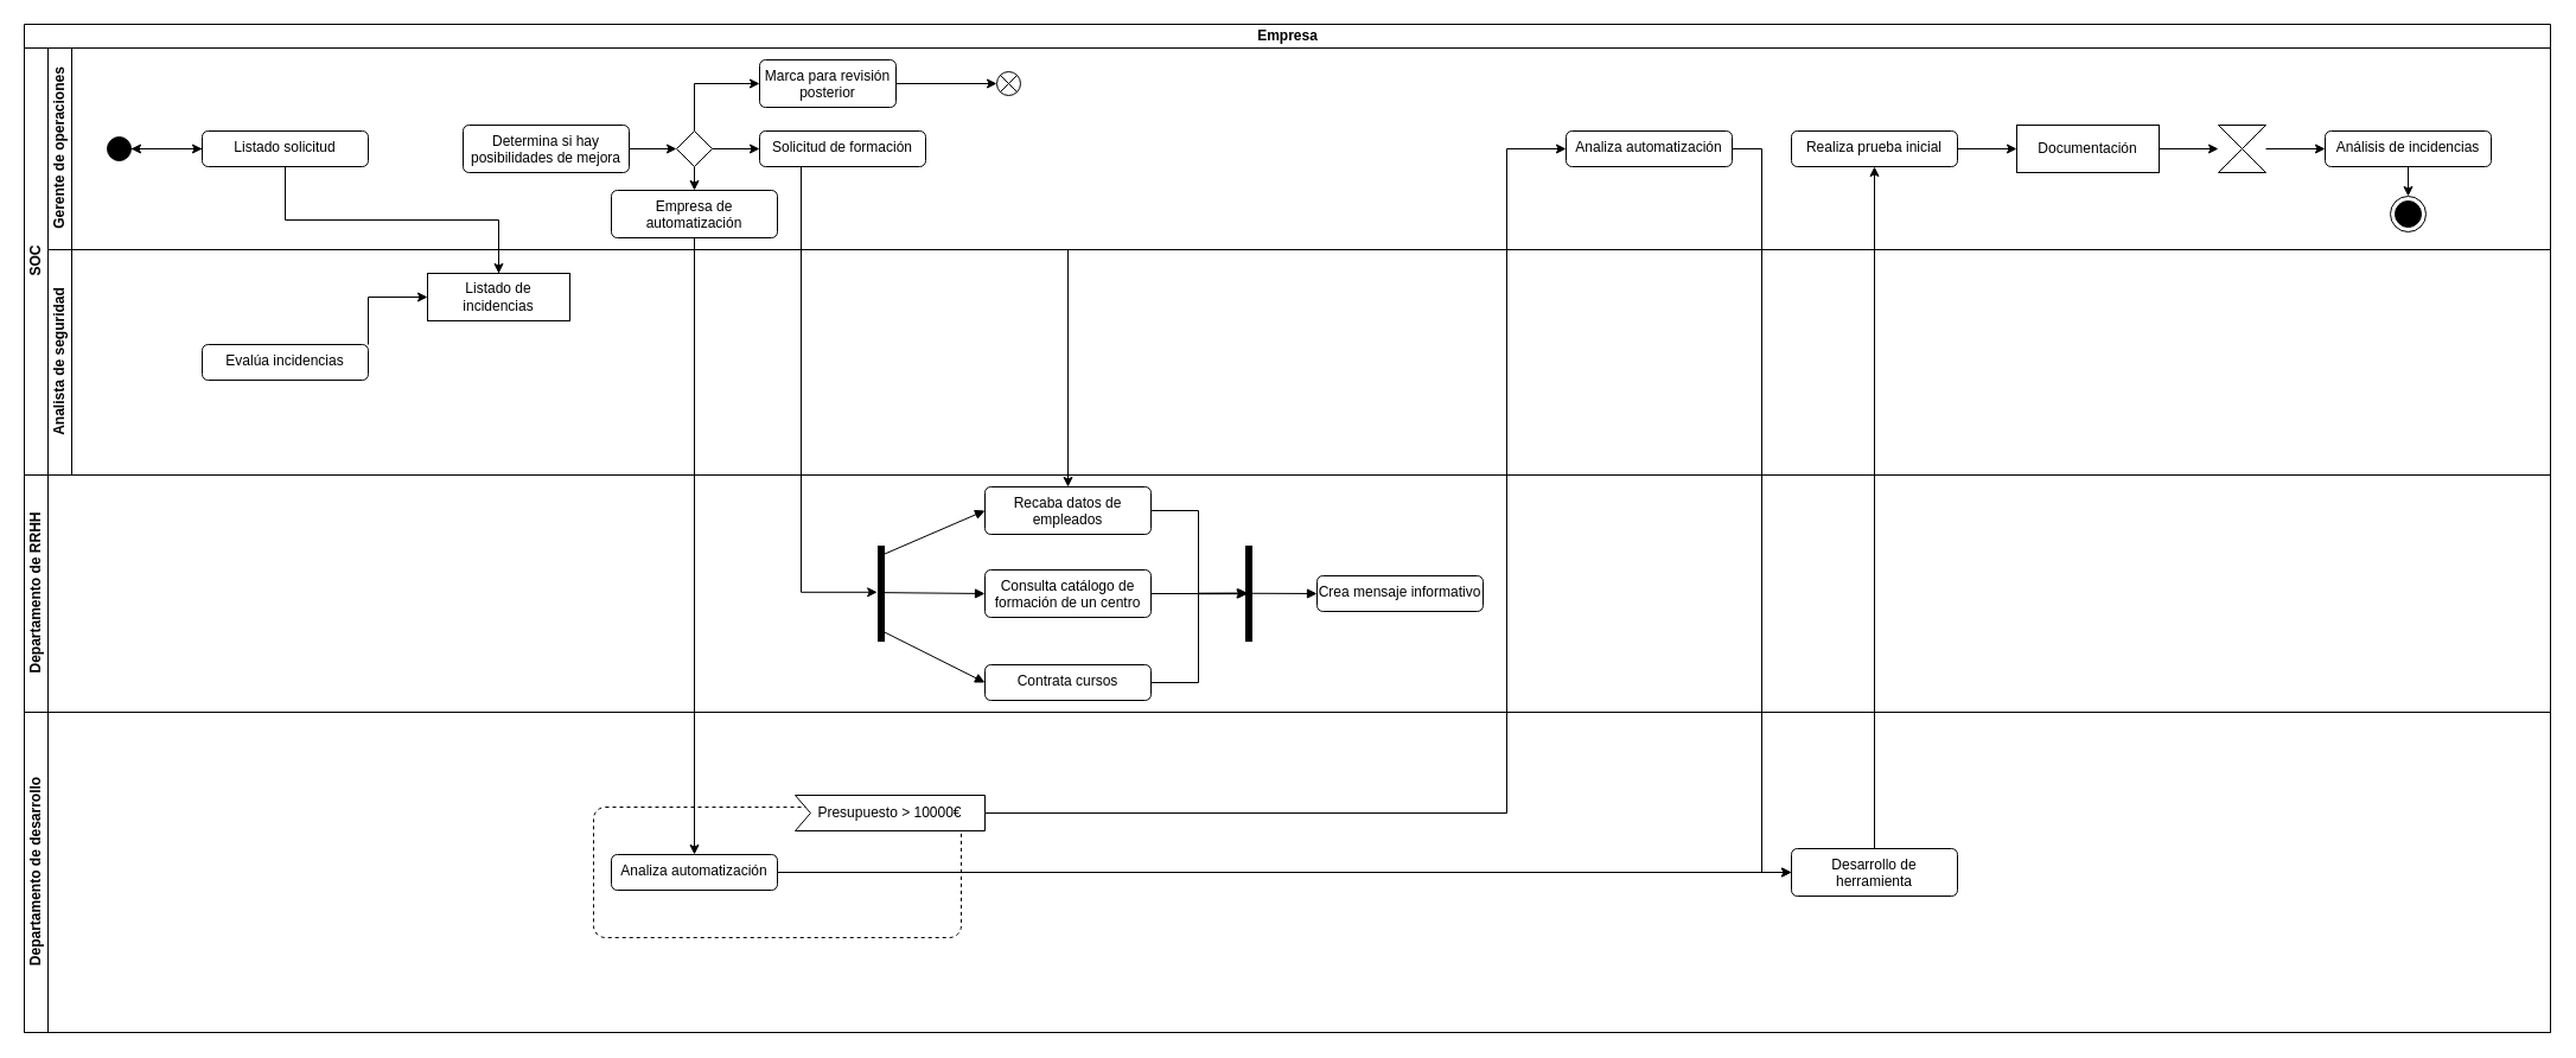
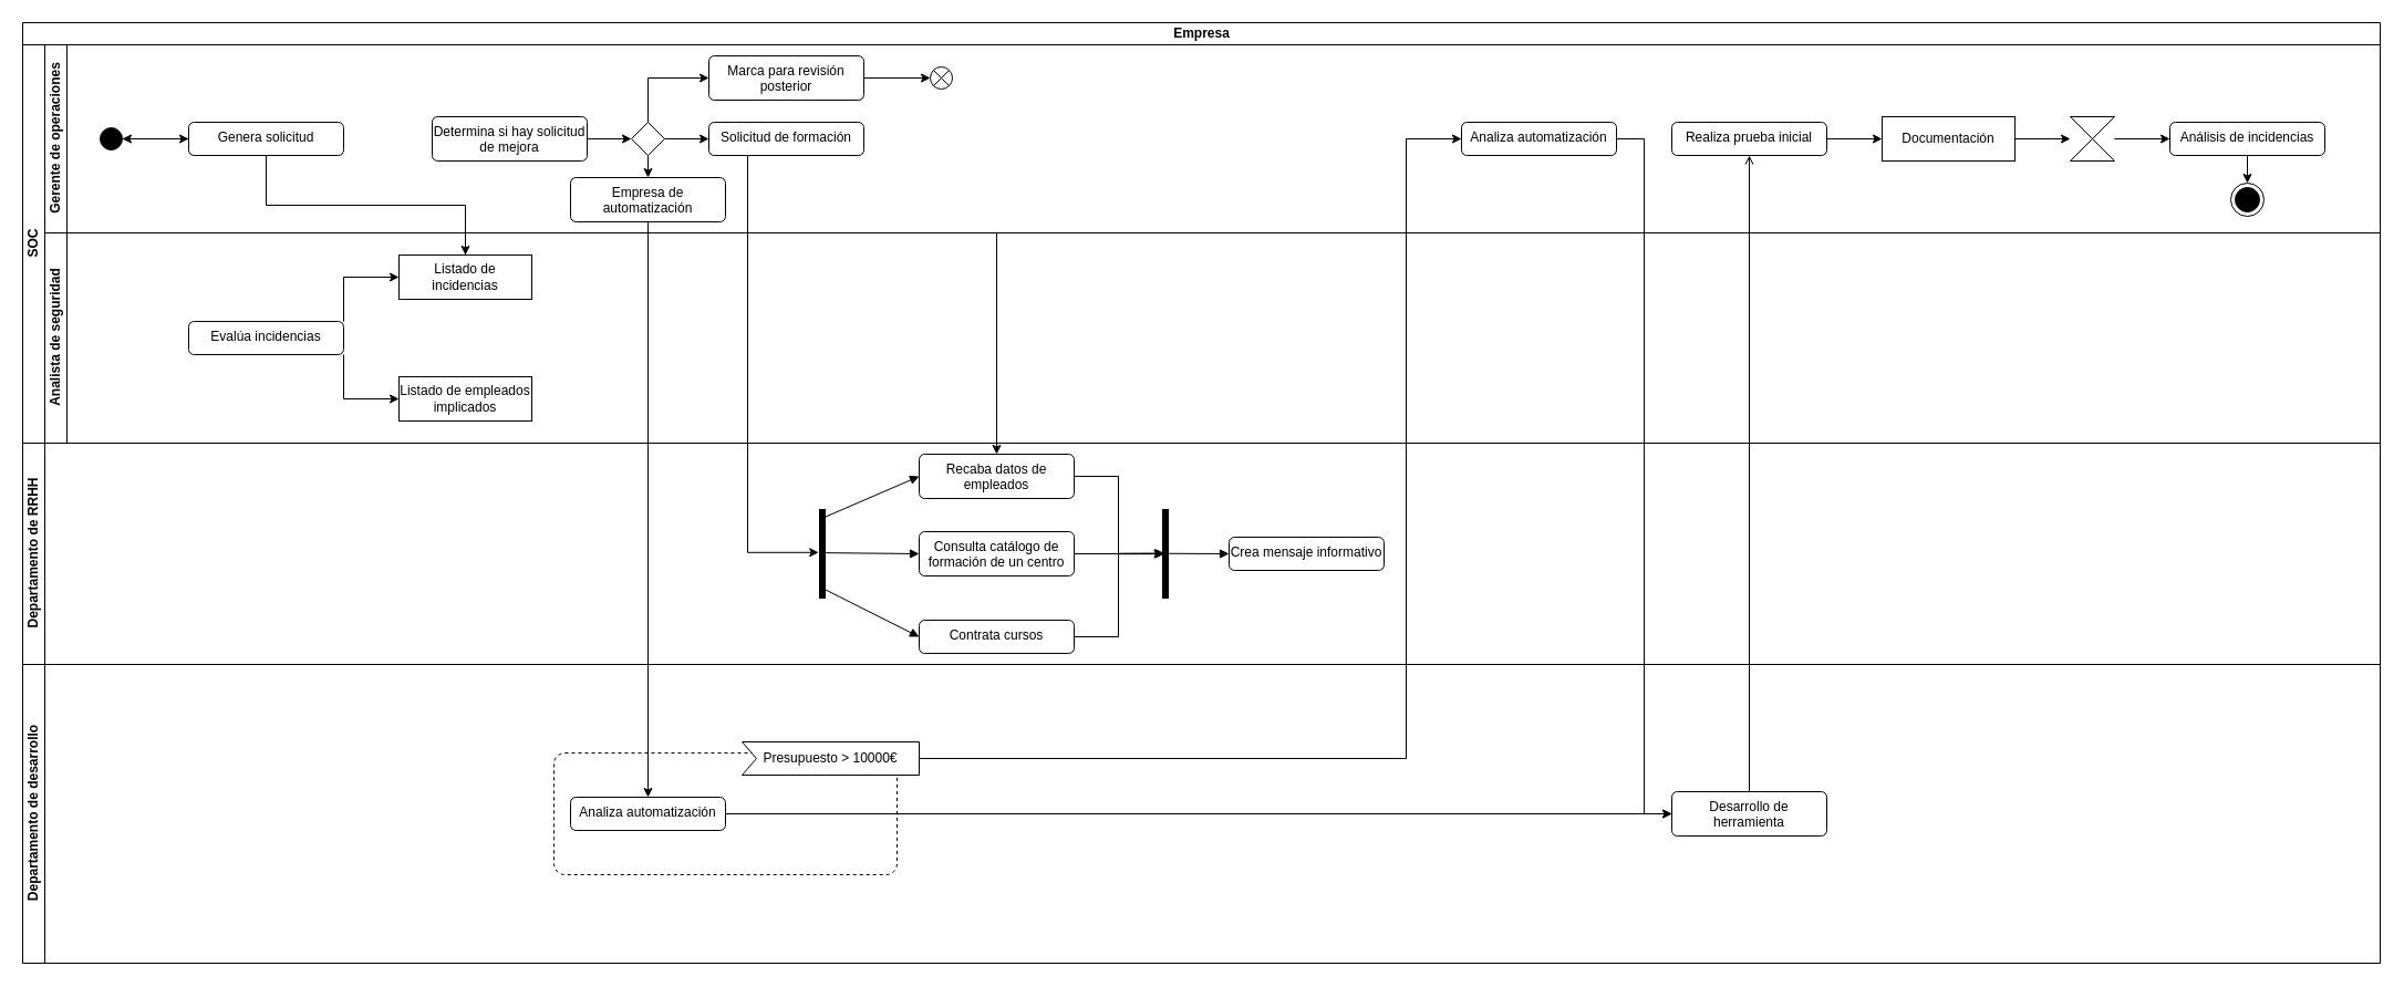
  <mxCell id="0" />
  <mxCell id="1" parent="0" />
  <mxCell id="2" value="Empresa" style="swimlane;childLayout=stackLayout;resizeParent=1;resizeParentMax=0;horizontal=1;startSize=20;horizontalStack=0;html=1;" parent="1" vertex="1"><mxGeometry x="20" y="20" width="2130" height="850" as="geometry" /></mxCell>
  <mxCell id="3" value="SOC" style="swimlane;startSize=20;horizontal=0;html=1;" parent="2" vertex="1"><mxGeometry y="20" width="2130" height="360" as="geometry" /></mxCell>
  <mxCell id="4" value="Departamento de RRHH" style="swimlane;startSize=20;horizontal=0;html=1;" parent="2" vertex="1"><mxGeometry y="380" width="2130" height="200" as="geometry" /></mxCell>
  <mxCell id="5" value="Recaba datos de empleados" style="html=1;align=center;verticalAlign=top;rounded=1;absoluteArcSize=1;arcSize=10;dashed=0;whiteSpace=wrap;" parent="4" vertex="1"><mxGeometry x="810" y="10" width="140" height="40" as="geometry" /></mxCell>
  <mxCell id="6" value="Consulta catálogo de formación de un centro" style="html=1;align=center;verticalAlign=top;rounded=1;absoluteArcSize=1;arcSize=10;dashed=0;whiteSpace=wrap;" parent="4" vertex="1"><mxGeometry x="810" y="80" width="140" height="40" as="geometry" /></mxCell>
  <mxCell id="7" value="Contrata cursos" style="html=1;align=center;verticalAlign=top;rounded=1;absoluteArcSize=1;arcSize=10;dashed=0;whiteSpace=wrap;" parent="4" vertex="1"><mxGeometry x="810" y="160" width="140" height="30" as="geometry" /></mxCell>
  <mxCell id="8" value="" style="html=1;points=[];perimeter=orthogonalPerimeter;fillColor=strokeColor;" parent="4" vertex="1"><mxGeometry x="1030" y="60" width="5" height="80" as="geometry" /></mxCell>
  <mxCell id="9" value="Crea mensaje informativo" style="html=1;align=center;verticalAlign=top;rounded=1;absoluteArcSize=1;arcSize=10;dashed=0;whiteSpace=wrap;" parent="4" vertex="1"><mxGeometry x="1090" y="85" width="140" height="30" as="geometry" /></mxCell>
  <mxCell id="10" value="" style="html=1;points=[];perimeter=orthogonalPerimeter;fillColor=strokeColor;" parent="4" vertex="1"><mxGeometry x="720" y="60" width="5" height="80" as="geometry" /></mxCell>
  <mxCell id="11" value="" style="html=1;verticalAlign=bottom;labelBackgroundColor=none;endArrow=block;endFill=1;rounded=0;exitX=0.298;exitY=0.103;exitDx=0;exitDy=0;exitPerimeter=0;entryX=0;entryY=0.5;entryDx=0;entryDy=0;" parent="4" source="10" target="5" edge="1"><mxGeometry width="160" relative="1" as="geometry"><mxPoint x="810" y="-60" as="sourcePoint" /><mxPoint x="970" y="-60" as="targetPoint" /></mxGeometry></mxCell>
  <mxCell id="12" value="" style="html=1;verticalAlign=bottom;labelBackgroundColor=none;endArrow=block;endFill=1;rounded=0;exitX=0.769;exitY=0.897;exitDx=0;exitDy=0;exitPerimeter=0;entryX=0;entryY=0.5;entryDx=0;entryDy=0;" parent="4" source="10" target="7" edge="1"><mxGeometry width="160" relative="1" as="geometry"><mxPoint x="731" y="78" as="sourcePoint" /><mxPoint x="820" y="40" as="targetPoint" /></mxGeometry></mxCell>
  <mxCell id="13" value="" style="html=1;verticalAlign=bottom;labelBackgroundColor=none;endArrow=block;endFill=1;rounded=0;exitX=0.556;exitY=0.489;exitDx=0;exitDy=0;exitPerimeter=0;entryX=0;entryY=0.5;entryDx=0;entryDy=0;" parent="4" source="10" target="6" edge="1"><mxGeometry width="160" relative="1" as="geometry"><mxPoint x="741" y="88" as="sourcePoint" /><mxPoint x="830" y="50" as="targetPoint" /></mxGeometry></mxCell>
  <mxCell id="14" value="" style="html=1;verticalAlign=bottom;labelBackgroundColor=none;endArrow=block;endFill=1;rounded=0;exitX=0.733;exitY=0.497;exitDx=0;exitDy=0;exitPerimeter=0;entryX=0;entryY=0.5;entryDx=0;entryDy=0;" parent="4" source="8" target="9" edge="1"><mxGeometry width="160" relative="1" as="geometry"><mxPoint x="751" y="98" as="sourcePoint" /><mxPoint x="840" y="60" as="targetPoint" /></mxGeometry></mxCell>
  <mxCell id="15" style="edgeStyle=orthogonalEdgeStyle;rounded=0;orthogonalLoop=1;jettySize=auto;html=1;exitX=1;exitY=0.5;exitDx=0;exitDy=0;entryX=0.4;entryY=0.497;entryDx=0;entryDy=0;entryPerimeter=0;" parent="4" source="6" target="8" edge="1"><mxGeometry relative="1" as="geometry" /></mxCell>
  <mxCell id="16" style="edgeStyle=orthogonalEdgeStyle;rounded=0;orthogonalLoop=1;jettySize=auto;html=1;exitX=1;exitY=0.5;exitDx=0;exitDy=0;entryX=0.124;entryY=0.496;entryDx=0;entryDy=0;entryPerimeter=0;" parent="4" source="5" target="8" edge="1"><mxGeometry relative="1" as="geometry" /></mxCell>
  <mxCell id="17" style="edgeStyle=orthogonalEdgeStyle;rounded=0;orthogonalLoop=1;jettySize=auto;html=1;exitX=1;exitY=0.5;exitDx=0;exitDy=0;entryX=0.124;entryY=0.502;entryDx=0;entryDy=0;entryPerimeter=0;" parent="4" source="7" target="8" edge="1"><mxGeometry relative="1" as="geometry" /></mxCell>
  <mxCell id="18" value="Departamento de desarrollo" style="swimlane;startSize=20;horizontal=0;html=1;" parent="2" vertex="1"><mxGeometry y="580" width="2130" height="270" as="geometry" /></mxCell>
  <mxCell id="19" value="" style="html=1;align=center;verticalAlign=top;rounded=1;absoluteArcSize=1;arcSize=20;dashed=1;whiteSpace=wrap;" parent="18" vertex="1"><mxGeometry x="480" y="80" width="310" height="110" as="geometry" /></mxCell>
  <mxCell id="20" style="edgeStyle=orthogonalEdgeStyle;rounded=0;orthogonalLoop=1;jettySize=auto;html=1;exitX=1;exitY=0.5;exitDx=0;exitDy=0;entryX=0;entryY=0.5;entryDx=0;entryDy=0;" edge="1" parent="18" source="21" target="23"><mxGeometry relative="1" as="geometry" /></mxCell>
  <mxCell id="21" value="Analiza automatización" style="html=1;align=center;verticalAlign=top;rounded=1;absoluteArcSize=1;arcSize=10;dashed=0;whiteSpace=wrap;" parent="18" vertex="1"><mxGeometry x="495" y="120" width="140" height="30" as="geometry" /></mxCell>
  <mxCell id="22" value="Presupuesto &amp;gt; 10000€" style="html=1;shape=mxgraph.infographic.ribbonSimple;notch1=12.95;notch2=0;align=center;verticalAlign=middle;fontSize=12;fontStyle=0;flipH=1;fillColor=#FFFFFF;whiteSpace=wrap;direction=west;" parent="18" vertex="1"><mxGeometry x="650" y="70" width="160" height="30" as="geometry" /></mxCell>
  <mxCell id="23" value="Desarrollo de herramienta" style="html=1;align=center;verticalAlign=top;rounded=1;absoluteArcSize=1;arcSize=10;dashed=0;whiteSpace=wrap;" vertex="1" parent="18"><mxGeometry x="1490" y="115" width="140" height="40" as="geometry" /></mxCell>
  <mxCell id="24" value="" style="swimlane;childLayout=stackLayout;resizeParent=1;resizeParentMax=0;horizontal=0;startSize=0;horizontalStack=0;html=1;" parent="1" vertex="1"><mxGeometry x="40" y="40" width="2110" height="360" as="geometry" /></mxCell>
  <mxCell id="25" value="Gerente de operaciones" style="swimlane;startSize=20;horizontal=0;html=1;" parent="24" vertex="1"><mxGeometry width="2110" height="170" as="geometry" /></mxCell>
  <mxCell id="26" value="" style="edgeStyle=orthogonalEdgeStyle;rounded=0;orthogonalLoop=1;jettySize=auto;html=1;" edge="1" parent="25" source="27" target="29"><mxGeometry relative="1" as="geometry" /></mxCell>
- <mxCell id="27" value="Listado solicitud" style="html=1;align=center;verticalAlign=top;rounded=1;absoluteArcSize=1;arcSize=10;dashed=0;whiteSpace=wrap;" parent="25" vertex="1"><mxGeometry x="130" y="70" width="140" height="30" as="geometry" /></mxCell>
+ <mxCell id="27" value="Genera solicitud" style="html=1;align=center;verticalAlign=top;rounded=1;absoluteArcSize=1;arcSize=10;dashed=0;whiteSpace=wrap;" parent="25" vertex="1"><mxGeometry x="130" y="70" width="140" height="30" as="geometry" /></mxCell>
  <mxCell id="28" style="edgeStyle=orthogonalEdgeStyle;rounded=0;orthogonalLoop=1;jettySize=auto;html=1;exitX=1;exitY=0.5;exitDx=0;exitDy=0;entryX=0;entryY=0.5;entryDx=0;entryDy=0;" parent="25" source="29" target="27" edge="1"><mxGeometry relative="1" as="geometry" /></mxCell>
  <mxCell id="29" value="" style="ellipse;fillColor=strokeColor;html=1;" parent="25" vertex="1"><mxGeometry x="50" y="75" width="20" height="20" as="geometry" /></mxCell>
  <mxCell id="30" style="edgeStyle=orthogonalEdgeStyle;rounded=0;orthogonalLoop=1;jettySize=auto;html=1;exitX=1;exitY=0.5;exitDx=0;exitDy=0;entryX=0;entryY=0.5;entryDx=0;entryDy=0;" parent="25" source="31" target="35" edge="1"><mxGeometry relative="1" as="geometry" /></mxCell>
- <mxCell id="31" value="Determina si hay posibilidades de mejora" style="html=1;align=center;verticalAlign=top;rounded=1;absoluteArcSize=1;arcSize=10;dashed=0;whiteSpace=wrap;" parent="25" vertex="1"><mxGeometry x="350" y="65" width="140" height="40" as="geometry" /></mxCell>
+ <mxCell id="31" value="Determina si hay solicitud de mejora" style="html=1;align=center;verticalAlign=top;rounded=1;absoluteArcSize=1;arcSize=10;dashed=0;whiteSpace=wrap;" parent="25" vertex="1"><mxGeometry x="350" y="65" width="140" height="40" as="geometry" /></mxCell>
  <mxCell id="32" style="edgeStyle=orthogonalEdgeStyle;rounded=0;orthogonalLoop=1;jettySize=auto;html=1;exitX=0.5;exitY=0;exitDx=0;exitDy=0;entryX=0;entryY=0.5;entryDx=0;entryDy=0;" parent="25" source="35" target="37" edge="1"><mxGeometry relative="1" as="geometry" /></mxCell>
  <mxCell id="33" style="edgeStyle=orthogonalEdgeStyle;rounded=0;orthogonalLoop=1;jettySize=auto;html=1;exitX=1;exitY=0.5;exitDx=0;exitDy=0;entryX=0;entryY=0.5;entryDx=0;entryDy=0;" parent="25" source="35" target="39" edge="1"><mxGeometry relative="1" as="geometry" /></mxCell>
  <mxCell id="34" style="edgeStyle=orthogonalEdgeStyle;rounded=0;orthogonalLoop=1;jettySize=auto;html=1;exitX=0.5;exitY=1;exitDx=0;exitDy=0;entryX=0.5;entryY=0;entryDx=0;entryDy=0;" parent="25" source="35" target="40" edge="1"><mxGeometry relative="1" as="geometry" /></mxCell>
  <mxCell id="35" value="" style="rhombus;" parent="25" vertex="1"><mxGeometry x="530" y="70" width="30" height="30" as="geometry" /></mxCell>
  <mxCell id="36" style="edgeStyle=orthogonalEdgeStyle;rounded=0;orthogonalLoop=1;jettySize=auto;html=1;exitX=1;exitY=0.5;exitDx=0;exitDy=0;entryX=0;entryY=0.5;entryDx=0;entryDy=0;" parent="25" source="37" target="38" edge="1"><mxGeometry relative="1" as="geometry" /></mxCell>
- <mxCell id="37" value="Marca para revisión posterior" style="html=1;align=center;verticalAlign=top;rounded=1;absoluteArcSize=1;arcSize=10;dashed=0;whiteSpace=wrap;" parent="25" vertex="1"><mxGeometry x="600" y="10" width="115" height="40" as="geometry" /></mxCell>
+ <mxCell id="37" value="Marca para revisión posterior" style="html=1;align=center;verticalAlign=top;rounded=1;absoluteArcSize=1;arcSize=10;dashed=0;whiteSpace=wrap;" parent="25" vertex="1"><mxGeometry x="600" y="10" width="140" height="40" as="geometry" /></mxCell>
  <mxCell id="38" value="" style="shape=sumEllipse;perimeter=ellipsePerimeter;html=1;backgroundOutline=1;" parent="25" vertex="1"><mxGeometry x="800" y="20" width="20" height="20" as="geometry" /></mxCell>
  <mxCell id="39" value="Solicitud de formación" style="html=1;align=center;verticalAlign=top;rounded=1;absoluteArcSize=1;arcSize=10;dashed=0;whiteSpace=wrap;" parent="25" vertex="1"><mxGeometry x="600" y="70" width="140" height="30" as="geometry" /></mxCell>
  <mxCell id="40" value="Empresa de automatización" style="html=1;align=center;verticalAlign=top;rounded=1;absoluteArcSize=1;arcSize=10;dashed=0;whiteSpace=wrap;" parent="25" vertex="1"><mxGeometry x="475" y="120" width="140" height="40" as="geometry" /></mxCell>
  <mxCell id="41" value="Analiza automatización" style="html=1;align=center;verticalAlign=top;rounded=1;absoluteArcSize=1;arcSize=10;dashed=0;whiteSpace=wrap;" vertex="1" parent="25"><mxGeometry x="1280" y="70" width="140" height="30" as="geometry" /></mxCell>
  <mxCell id="42" style="edgeStyle=orthogonalEdgeStyle;rounded=0;orthogonalLoop=1;jettySize=auto;html=1;exitX=1;exitY=0.5;exitDx=0;exitDy=0;entryX=0;entryY=0.5;entryDx=0;entryDy=0;" edge="1" parent="25" source="43" target="45"><mxGeometry relative="1" as="geometry" /></mxCell>
  <mxCell id="43" value="Realiza prueba inicial" style="html=1;align=center;verticalAlign=top;rounded=1;absoluteArcSize=1;arcSize=10;dashed=0;whiteSpace=wrap;" vertex="1" parent="25"><mxGeometry x="1470" y="70" width="140" height="30" as="geometry" /></mxCell>
  <mxCell id="44" style="edgeStyle=orthogonalEdgeStyle;rounded=0;orthogonalLoop=1;jettySize=auto;html=1;exitX=1;exitY=0.5;exitDx=0;exitDy=0;entryX=0;entryY=0.5;entryDx=0;entryDy=0;" edge="1" parent="25" source="45" target="47"><mxGeometry relative="1" as="geometry" /></mxCell>
  <mxCell id="45" value="Documentación" style="fontStyle=0;html=1;whiteSpace=wrap;" vertex="1" parent="25"><mxGeometry x="1660" y="65" width="120" height="40" as="geometry" /></mxCell>
  <mxCell id="46" style="edgeStyle=orthogonalEdgeStyle;rounded=0;orthogonalLoop=1;jettySize=auto;html=1;exitX=1;exitY=0.5;exitDx=0;exitDy=0;entryX=0;entryY=0.5;entryDx=0;entryDy=0;" edge="1" parent="25" source="47" target="49"><mxGeometry relative="1" as="geometry" /></mxCell>
  <mxCell id="47" value="" style="shape=collate;html=1;" vertex="1" parent="25"><mxGeometry x="1830" y="65" width="40" height="40" as="geometry" /></mxCell>
  <mxCell id="48" style="edgeStyle=orthogonalEdgeStyle;rounded=0;orthogonalLoop=1;jettySize=auto;html=1;exitX=0.5;exitY=1;exitDx=0;exitDy=0;entryX=0.5;entryY=0;entryDx=0;entryDy=0;" edge="1" parent="25" source="49" target="50"><mxGeometry relative="1" as="geometry" /></mxCell>
  <mxCell id="49" value="Análisis de incidencias" style="html=1;align=center;verticalAlign=top;rounded=1;absoluteArcSize=1;arcSize=10;dashed=0;whiteSpace=wrap;" vertex="1" parent="25"><mxGeometry x="1920" y="70" width="140" height="30" as="geometry" /></mxCell>
  <mxCell id="50" value="" style="ellipse;html=1;shape=endState;fillColor=strokeColor;" vertex="1" parent="25"><mxGeometry x="1975" y="125" width="30" height="30" as="geometry" /></mxCell>
  <mxCell id="51" value="Analista de seguridad" style="swimlane;startSize=20;horizontal=0;html=1;" parent="24" vertex="1"><mxGeometry y="170" width="2110" height="190" as="geometry" /></mxCell>
  <mxCell id="52" style="edgeStyle=orthogonalEdgeStyle;rounded=0;orthogonalLoop=1;jettySize=auto;html=1;exitX=1;exitY=0;exitDx=0;exitDy=0;entryX=0;entryY=0.5;entryDx=0;entryDy=0;" parent="51" source="54" target="56" edge="1"><mxGeometry relative="1" as="geometry" /></mxCell>
+ <mxCell id="53" style="edgeStyle=orthogonalEdgeStyle;rounded=0;orthogonalLoop=1;jettySize=auto;html=1;exitX=1;exitY=1;exitDx=0;exitDy=0;entryX=0;entryY=0.5;entryDx=0;entryDy=0;" parent="51" source="54" target="55" edge="1"><mxGeometry relative="1" as="geometry" /></mxCell>
  <mxCell id="54" value="Evalúa incidencias" style="html=1;align=center;verticalAlign=top;rounded=1;absoluteArcSize=1;arcSize=10;dashed=0;whiteSpace=wrap;" parent="51" vertex="1"><mxGeometry x="130" y="80" width="140" height="30" as="geometry" /></mxCell>
+ <mxCell id="55" value="Listado de empleados implicados" style="fontStyle=0;html=1;whiteSpace=wrap;" parent="51" vertex="1"><mxGeometry x="320" y="130" width="120" height="40" as="geometry" /></mxCell>
  <mxCell id="56" value="Listado de incidencias" style="fontStyle=0;html=1;whiteSpace=wrap;" parent="51" vertex="1"><mxGeometry x="320" y="20" width="120" height="40" as="geometry" /></mxCell>
  <mxCell id="57" style="edgeStyle=orthogonalEdgeStyle;rounded=0;orthogonalLoop=1;jettySize=auto;html=1;exitX=0.5;exitY=1;exitDx=0;exitDy=0;" parent="24" source="27" target="56" edge="1"><mxGeometry relative="1" as="geometry" /></mxCell>
  <mxCell id="58" style="edgeStyle=orthogonalEdgeStyle;rounded=0;orthogonalLoop=1;jettySize=auto;html=1;exitX=0.5;exitY=0;exitDx=0;exitDy=0;" parent="24" source="56" target="5" edge="1"><mxGeometry relative="1" as="geometry" /></mxCell>
  <mxCell id="59" style="edgeStyle=orthogonalEdgeStyle;rounded=0;orthogonalLoop=1;jettySize=auto;html=1;exitX=0.25;exitY=1;exitDx=0;exitDy=0;entryX=-0.173;entryY=0.485;entryDx=0;entryDy=0;entryPerimeter=0;" parent="1" source="39" target="10" edge="1"><mxGeometry relative="1" as="geometry" /></mxCell>
  <mxCell id="60" style="edgeStyle=orthogonalEdgeStyle;rounded=0;orthogonalLoop=1;jettySize=auto;html=1;exitX=0.5;exitY=1;exitDx=0;exitDy=0;entryX=0.5;entryY=0;entryDx=0;entryDy=0;" parent="1" source="40" target="21" edge="1"><mxGeometry relative="1" as="geometry" /></mxCell>
  <mxCell id="61" style="edgeStyle=orthogonalEdgeStyle;rounded=0;orthogonalLoop=1;jettySize=auto;html=1;exitX=1;exitY=0.5;exitDx=0;exitDy=0;exitPerimeter=0;entryX=0;entryY=0.5;entryDx=0;entryDy=0;" edge="1" parent="1" source="22" target="41"><mxGeometry relative="1" as="geometry"><Array as="points"><mxPoint x="1270" y="685" /><mxPoint x="1270" y="125" /></Array></mxGeometry></mxCell>
  <mxCell id="62" style="edgeStyle=orthogonalEdgeStyle;rounded=0;orthogonalLoop=1;jettySize=auto;html=1;exitX=1;exitY=0.5;exitDx=0;exitDy=0;entryX=0;entryY=0.5;entryDx=0;entryDy=0;" edge="1" parent="1" source="41" target="23"><mxGeometry relative="1" as="geometry" /></mxCell>
- <mxCell id="63" style="edgeStyle=orthogonalEdgeStyle;rounded=0;orthogonalLoop=1;jettySize=auto;html=1;exitX=0.5;exitY=0;exitDx=0;exitDy=0;entryX=0.5;entryY=1;entryDx=0;entryDy=0;" edge="1" parent="1" source="23" target="43"><mxGeometry relative="1" as="geometry" /></mxCell>
+ <mxCell id="63" style="edgeStyle=orthogonalEdgeStyle;rounded=0;orthogonalLoop=1;jettySize=auto;html=1;exitX=0.5;exitY=0;exitDx=0;exitDy=0;entryX=0.5;entryY=1;entryDx=0;entryDy=0;endArrow=open;" edge="1" parent="1" source="23" target="43"><mxGeometry relative="1" as="geometry" /></mxCell>
